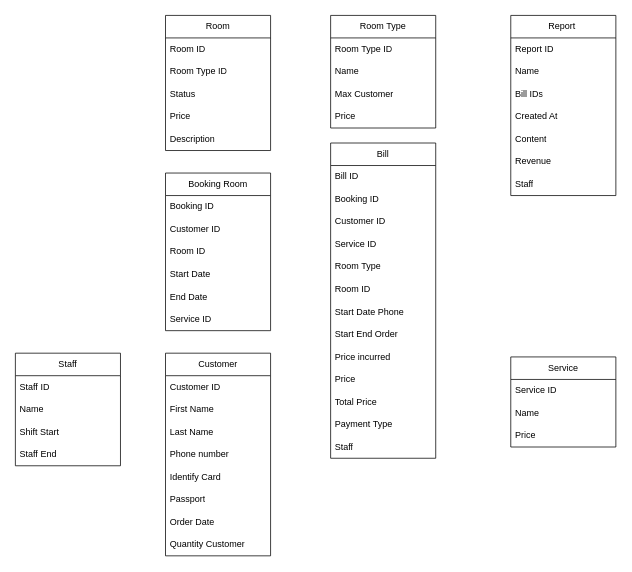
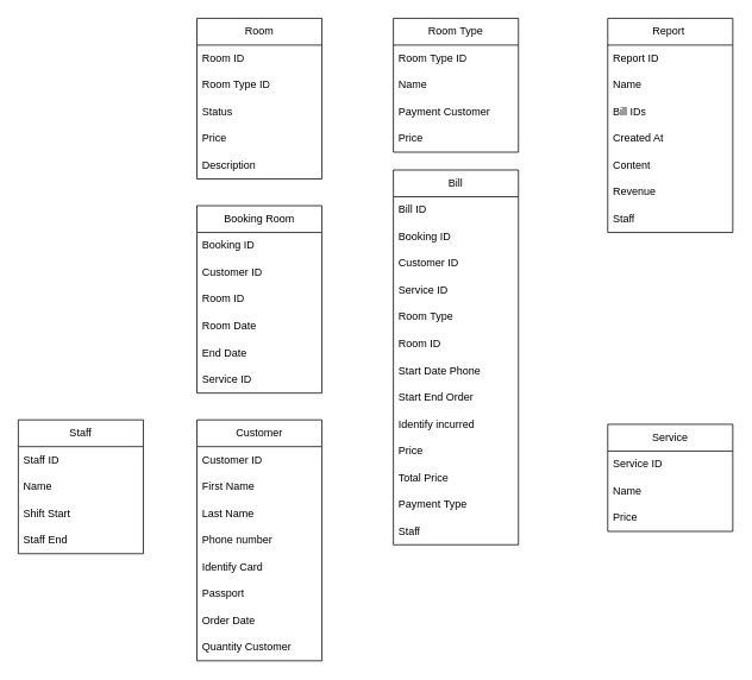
  <mxCell id="0" />
  <mxCell id="1" parent="0" />
  <mxCell id="2" value="Room" style="swimlane;fontStyle=0;childLayout=stackLayout;horizontal=1;startSize=30;horizontalStack=0;resizeParent=1;resizeParentMax=0;resizeLast=0;collapsible=1;marginBottom=0;whiteSpace=wrap;html=1;" vertex="1" parent="1"><mxGeometry x="220" y="20" width="140" height="180" as="geometry" /></mxCell>
  <mxCell id="3" value="Room ID" style="text;strokeColor=none;fillColor=none;align=left;verticalAlign=middle;spacingLeft=4;spacingRight=4;overflow=hidden;points=[[0,0.5],[1,0.5]];portConstraint=eastwest;rotatable=0;whiteSpace=wrap;html=1;" vertex="1" parent="2"><mxGeometry y="30" width="140" height="30" as="geometry" /></mxCell>
  <mxCell id="4" value="Room Type ID" style="text;strokeColor=none;fillColor=none;align=left;verticalAlign=middle;spacingLeft=4;spacingRight=4;overflow=hidden;points=[[0,0.5],[1,0.5]];portConstraint=eastwest;rotatable=0;whiteSpace=wrap;html=1;" vertex="1" parent="2"><mxGeometry y="60" width="140" height="30" as="geometry" /></mxCell>
  <mxCell id="5" value="Status" style="text;strokeColor=none;fillColor=none;align=left;verticalAlign=middle;spacingLeft=4;spacingRight=4;overflow=hidden;points=[[0,0.5],[1,0.5]];portConstraint=eastwest;rotatable=0;whiteSpace=wrap;html=1;" vertex="1" parent="2"><mxGeometry y="90" width="140" height="30" as="geometry" /></mxCell>
  <mxCell id="6" value="Price" style="text;strokeColor=none;fillColor=none;align=left;verticalAlign=middle;spacingLeft=4;spacingRight=4;overflow=hidden;points=[[0,0.5],[1,0.5]];portConstraint=eastwest;rotatable=0;whiteSpace=wrap;html=1;" vertex="1" parent="2"><mxGeometry y="120" width="140" height="30" as="geometry" /></mxCell>
  <mxCell id="7" value="Description" style="text;strokeColor=none;fillColor=none;align=left;verticalAlign=middle;spacingLeft=4;spacingRight=4;overflow=hidden;points=[[0,0.5],[1,0.5]];portConstraint=eastwest;rotatable=0;whiteSpace=wrap;html=1;" vertex="1" parent="2"><mxGeometry y="150" width="140" height="30" as="geometry" /></mxCell>
  <mxCell id="8" value="Customer" style="swimlane;fontStyle=0;childLayout=stackLayout;horizontal=1;startSize=30;horizontalStack=0;resizeParent=1;resizeParentMax=0;resizeLast=0;collapsible=1;marginBottom=0;whiteSpace=wrap;html=1;" vertex="1" parent="1"><mxGeometry x="220" y="470" width="140" height="270" as="geometry" /></mxCell>
  <mxCell id="9" value="Customer ID" style="text;strokeColor=none;fillColor=none;align=left;verticalAlign=middle;spacingLeft=4;spacingRight=4;overflow=hidden;points=[[0,0.5],[1,0.5]];portConstraint=eastwest;rotatable=0;whiteSpace=wrap;html=1;" vertex="1" parent="8"><mxGeometry y="30" width="140" height="30" as="geometry" /></mxCell>
  <mxCell id="10" value="First Name" style="text;strokeColor=none;fillColor=none;align=left;verticalAlign=middle;spacingLeft=4;spacingRight=4;overflow=hidden;points=[[0,0.5],[1,0.5]];portConstraint=eastwest;rotatable=0;whiteSpace=wrap;html=1;" vertex="1" parent="8"><mxGeometry y="60" width="140" height="30" as="geometry" /></mxCell>
  <mxCell id="11" value="Last Name" style="text;strokeColor=none;fillColor=none;align=left;verticalAlign=middle;spacingLeft=4;spacingRight=4;overflow=hidden;points=[[0,0.5],[1,0.5]];portConstraint=eastwest;rotatable=0;whiteSpace=wrap;html=1;" vertex="1" parent="8"><mxGeometry y="90" width="140" height="30" as="geometry" /></mxCell>
  <mxCell id="12" value="Phone number" style="text;strokeColor=none;fillColor=none;align=left;verticalAlign=middle;spacingLeft=4;spacingRight=4;overflow=hidden;points=[[0,0.5],[1,0.5]];portConstraint=eastwest;rotatable=0;whiteSpace=wrap;html=1;" vertex="1" parent="8"><mxGeometry y="120" width="140" height="30" as="geometry" /></mxCell>
  <mxCell id="13" value="Identify Card" style="text;strokeColor=none;fillColor=none;align=left;verticalAlign=middle;spacingLeft=4;spacingRight=4;overflow=hidden;points=[[0,0.5],[1,0.5]];portConstraint=eastwest;rotatable=0;whiteSpace=wrap;html=1;" vertex="1" parent="8"><mxGeometry y="150" width="140" height="30" as="geometry" /></mxCell>
  <mxCell id="14" value="Passport" style="text;strokeColor=none;fillColor=none;align=left;verticalAlign=middle;spacingLeft=4;spacingRight=4;overflow=hidden;points=[[0,0.5],[1,0.5]];portConstraint=eastwest;rotatable=0;whiteSpace=wrap;html=1;" vertex="1" parent="8"><mxGeometry y="180" width="140" height="30" as="geometry" /></mxCell>
  <mxCell id="15" value="Order Date" style="text;strokeColor=none;fillColor=none;align=left;verticalAlign=middle;spacingLeft=4;spacingRight=4;overflow=hidden;points=[[0,0.5],[1,0.5]];portConstraint=eastwest;rotatable=0;whiteSpace=wrap;html=1;" vertex="1" parent="8"><mxGeometry y="210" width="140" height="30" as="geometry" /></mxCell>
  <mxCell id="16" value="Quantity&amp;nbsp;Customer" style="text;strokeColor=none;fillColor=none;align=left;verticalAlign=middle;spacingLeft=4;spacingRight=4;overflow=hidden;points=[[0,0.5],[1,0.5]];portConstraint=eastwest;rotatable=0;whiteSpace=wrap;html=1;" vertex="1" parent="8"><mxGeometry y="240" width="140" height="30" as="geometry" /></mxCell>
  <mxCell id="17" value="Booking Room" style="swimlane;fontStyle=0;childLayout=stackLayout;horizontal=1;startSize=30;horizontalStack=0;resizeParent=1;resizeParentMax=0;resizeLast=0;collapsible=1;marginBottom=0;whiteSpace=wrap;html=1;" vertex="1" parent="1"><mxGeometry x="220" y="230" width="140" height="210" as="geometry" /></mxCell>
  <mxCell id="18" value="Booking ID" style="text;strokeColor=none;fillColor=none;align=left;verticalAlign=middle;spacingLeft=4;spacingRight=4;overflow=hidden;points=[[0,0.5],[1,0.5]];portConstraint=eastwest;rotatable=0;whiteSpace=wrap;html=1;" vertex="1" parent="17"><mxGeometry y="30" width="140" height="30" as="geometry" /></mxCell>
  <mxCell id="19" value="Customer ID" style="text;strokeColor=none;fillColor=none;align=left;verticalAlign=middle;spacingLeft=4;spacingRight=4;overflow=hidden;points=[[0,0.5],[1,0.5]];portConstraint=eastwest;rotatable=0;whiteSpace=wrap;html=1;" vertex="1" parent="17"><mxGeometry y="60" width="140" height="30" as="geometry" /></mxCell>
  <mxCell id="20" value="Room ID" style="text;strokeColor=none;fillColor=none;align=left;verticalAlign=middle;spacingLeft=4;spacingRight=4;overflow=hidden;points=[[0,0.5],[1,0.5]];portConstraint=eastwest;rotatable=0;whiteSpace=wrap;html=1;" vertex="1" parent="17"><mxGeometry y="90" width="140" height="30" as="geometry" /></mxCell>
- <mxCell id="21" value="Start Date" style="text;strokeColor=none;fillColor=none;align=left;verticalAlign=middle;spacingLeft=4;spacingRight=4;overflow=hidden;points=[[0,0.5],[1,0.5]];portConstraint=eastwest;rotatable=0;whiteSpace=wrap;html=1;" vertex="1" parent="17"><mxGeometry y="120" width="140" height="30" as="geometry" /></mxCell>
+ <mxCell id="21" value="Room Date" style="text;strokeColor=none;fillColor=none;align=left;verticalAlign=middle;spacingLeft=4;spacingRight=4;overflow=hidden;points=[[0,0.5],[1,0.5]];portConstraint=eastwest;rotatable=0;whiteSpace=wrap;html=1;" vertex="1" parent="17"><mxGeometry y="120" width="140" height="30" as="geometry" /></mxCell>
  <mxCell id="22" value="End Date" style="text;strokeColor=none;fillColor=none;align=left;verticalAlign=middle;spacingLeft=4;spacingRight=4;overflow=hidden;points=[[0,0.5],[1,0.5]];portConstraint=eastwest;rotatable=0;whiteSpace=wrap;html=1;" vertex="1" parent="17"><mxGeometry y="150" width="140" height="30" as="geometry" /></mxCell>
  <mxCell id="23" value="Service ID" style="text;strokeColor=none;fillColor=none;align=left;verticalAlign=middle;spacingLeft=4;spacingRight=4;overflow=hidden;points=[[0,0.5],[1,0.5]];portConstraint=eastwest;rotatable=0;whiteSpace=wrap;html=1;" vertex="1" parent="17"><mxGeometry y="180" width="140" height="30" as="geometry" /></mxCell>
  <mxCell id="24" value="Bill" style="swimlane;fontStyle=0;childLayout=stackLayout;horizontal=1;startSize=30;horizontalStack=0;resizeParent=1;resizeParentMax=0;resizeLast=0;collapsible=1;marginBottom=0;whiteSpace=wrap;html=1;" vertex="1" parent="1"><mxGeometry x="440" y="190" width="140" height="420" as="geometry" /></mxCell>
  <mxCell id="25" value="Bill ID" style="text;strokeColor=none;fillColor=none;align=left;verticalAlign=middle;spacingLeft=4;spacingRight=4;overflow=hidden;points=[[0,0.5],[1,0.5]];portConstraint=eastwest;rotatable=0;whiteSpace=wrap;html=1;" vertex="1" parent="24"><mxGeometry y="30" width="140" height="30" as="geometry" /></mxCell>
  <mxCell id="26" value="Booking ID" style="text;strokeColor=none;fillColor=none;align=left;verticalAlign=middle;spacingLeft=4;spacingRight=4;overflow=hidden;points=[[0,0.5],[1,0.5]];portConstraint=eastwest;rotatable=0;whiteSpace=wrap;html=1;" vertex="1" parent="24"><mxGeometry y="60" width="140" height="30" as="geometry" /></mxCell>
  <mxCell id="27" value="Customer ID" style="text;strokeColor=none;fillColor=none;align=left;verticalAlign=middle;spacingLeft=4;spacingRight=4;overflow=hidden;points=[[0,0.5],[1,0.5]];portConstraint=eastwest;rotatable=0;whiteSpace=wrap;html=1;" vertex="1" parent="24"><mxGeometry y="90" width="140" height="30" as="geometry" /></mxCell>
  <mxCell id="28" value="Service ID" style="text;strokeColor=none;fillColor=none;align=left;verticalAlign=middle;spacingLeft=4;spacingRight=4;overflow=hidden;points=[[0,0.5],[1,0.5]];portConstraint=eastwest;rotatable=0;whiteSpace=wrap;html=1;" vertex="1" parent="24"><mxGeometry y="120" width="140" height="30" as="geometry" /></mxCell>
  <mxCell id="29" value="Room Type" style="text;strokeColor=none;fillColor=none;align=left;verticalAlign=middle;spacingLeft=4;spacingRight=4;overflow=hidden;points=[[0,0.5],[1,0.5]];portConstraint=eastwest;rotatable=0;whiteSpace=wrap;html=1;" vertex="1" parent="24"><mxGeometry y="150" width="140" height="30" as="geometry" /></mxCell>
  <mxCell id="30" value="Room ID" style="text;strokeColor=none;fillColor=none;align=left;verticalAlign=middle;spacingLeft=4;spacingRight=4;overflow=hidden;points=[[0,0.5],[1,0.5]];portConstraint=eastwest;rotatable=0;whiteSpace=wrap;html=1;" vertex="1" parent="24"><mxGeometry y="180" width="140" height="30" as="geometry" /></mxCell>
  <mxCell id="31" value="Start Date Phone" style="text;strokeColor=none;fillColor=none;align=left;verticalAlign=middle;spacingLeft=4;spacingRight=4;overflow=hidden;points=[[0,0.5],[1,0.5]];portConstraint=eastwest;rotatable=0;whiteSpace=wrap;html=1;" vertex="1" parent="24"><mxGeometry y="210" width="140" height="30" as="geometry" /></mxCell>
  <mxCell id="32" value="Start End Order" style="text;strokeColor=none;fillColor=none;align=left;verticalAlign=middle;spacingLeft=4;spacingRight=4;overflow=hidden;points=[[0,0.5],[1,0.5]];portConstraint=eastwest;rotatable=0;whiteSpace=wrap;html=1;" vertex="1" parent="24"><mxGeometry y="240" width="140" height="30" as="geometry" /></mxCell>
- <mxCell id="33" value="Price incurred" style="text;strokeColor=none;fillColor=none;align=left;verticalAlign=middle;spacingLeft=4;spacingRight=4;overflow=hidden;points=[[0,0.5],[1,0.5]];portConstraint=eastwest;rotatable=0;whiteSpace=wrap;html=1;" vertex="1" parent="24"><mxGeometry y="270" width="140" height="30" as="geometry" /></mxCell>
+ <mxCell id="33" value="Identify incurred" style="text;strokeColor=none;fillColor=none;align=left;verticalAlign=middle;spacingLeft=4;spacingRight=4;overflow=hidden;points=[[0,0.5],[1,0.5]];portConstraint=eastwest;rotatable=0;whiteSpace=wrap;html=1;" vertex="1" parent="24"><mxGeometry y="270" width="140" height="30" as="geometry" /></mxCell>
  <mxCell id="34" value="Price" style="text;strokeColor=none;fillColor=none;align=left;verticalAlign=middle;spacingLeft=4;spacingRight=4;overflow=hidden;points=[[0,0.5],[1,0.5]];portConstraint=eastwest;rotatable=0;whiteSpace=wrap;html=1;" vertex="1" parent="24"><mxGeometry y="300" width="140" height="30" as="geometry" /></mxCell>
  <mxCell id="35" value="Total Price" style="text;strokeColor=none;fillColor=none;align=left;verticalAlign=middle;spacingLeft=4;spacingRight=4;overflow=hidden;points=[[0,0.5],[1,0.5]];portConstraint=eastwest;rotatable=0;whiteSpace=wrap;html=1;" vertex="1" parent="24"><mxGeometry y="330" width="140" height="30" as="geometry" /></mxCell>
  <mxCell id="36" value="Payment Type" style="text;strokeColor=none;fillColor=none;align=left;verticalAlign=middle;spacingLeft=4;spacingRight=4;overflow=hidden;points=[[0,0.5],[1,0.5]];portConstraint=eastwest;rotatable=0;whiteSpace=wrap;html=1;" vertex="1" parent="24"><mxGeometry y="360" width="140" height="30" as="geometry" /></mxCell>
  <mxCell id="37" value="Staff" style="text;strokeColor=none;fillColor=none;align=left;verticalAlign=middle;spacingLeft=4;spacingRight=4;overflow=hidden;points=[[0,0.5],[1,0.5]];portConstraint=eastwest;rotatable=0;whiteSpace=wrap;html=1;" vertex="1" parent="24"><mxGeometry y="390" width="140" height="30" as="geometry" /></mxCell>
  <mxCell id="38" value="Room Type" style="swimlane;fontStyle=0;childLayout=stackLayout;horizontal=1;startSize=30;horizontalStack=0;resizeParent=1;resizeParentMax=0;resizeLast=0;collapsible=1;marginBottom=0;whiteSpace=wrap;html=1;" vertex="1" parent="1"><mxGeometry x="440" y="20" width="140" height="150" as="geometry" /></mxCell>
  <mxCell id="39" value="Room Type ID" style="text;strokeColor=none;fillColor=none;align=left;verticalAlign=middle;spacingLeft=4;spacingRight=4;overflow=hidden;points=[[0,0.5],[1,0.5]];portConstraint=eastwest;rotatable=0;whiteSpace=wrap;html=1;" vertex="1" parent="38"><mxGeometry y="30" width="140" height="30" as="geometry" /></mxCell>
  <mxCell id="40" value="Name" style="text;strokeColor=none;fillColor=none;align=left;verticalAlign=middle;spacingLeft=4;spacingRight=4;overflow=hidden;points=[[0,0.5],[1,0.5]];portConstraint=eastwest;rotatable=0;whiteSpace=wrap;html=1;" vertex="1" parent="38"><mxGeometry y="60" width="140" height="30" as="geometry" /></mxCell>
- <mxCell id="41" value="Max Customer" style="text;strokeColor=none;fillColor=none;align=left;verticalAlign=middle;spacingLeft=4;spacingRight=4;overflow=hidden;points=[[0,0.5],[1,0.5]];portConstraint=eastwest;rotatable=0;whiteSpace=wrap;html=1;" vertex="1" parent="38"><mxGeometry y="90" width="140" height="30" as="geometry" /></mxCell>
+ <mxCell id="41" value="Payment Customer" style="text;strokeColor=none;fillColor=none;align=left;verticalAlign=middle;spacingLeft=4;spacingRight=4;overflow=hidden;points=[[0,0.5],[1,0.5]];portConstraint=eastwest;rotatable=0;whiteSpace=wrap;html=1;" vertex="1" parent="38"><mxGeometry y="90" width="140" height="30" as="geometry" /></mxCell>
  <mxCell id="42" value="Price" style="text;strokeColor=none;fillColor=none;align=left;verticalAlign=middle;spacingLeft=4;spacingRight=4;overflow=hidden;points=[[0,0.5],[1,0.5]];portConstraint=eastwest;rotatable=0;whiteSpace=wrap;html=1;" vertex="1" parent="38"><mxGeometry y="120" width="140" height="30" as="geometry" /></mxCell>
  <mxCell id="43" value="Report&amp;nbsp;" style="swimlane;fontStyle=0;childLayout=stackLayout;horizontal=1;startSize=30;horizontalStack=0;resizeParent=1;resizeParentMax=0;resizeLast=0;collapsible=1;marginBottom=0;whiteSpace=wrap;html=1;" vertex="1" parent="1"><mxGeometry x="680" y="20" width="140" height="240" as="geometry" /></mxCell>
  <mxCell id="44" value="Report ID" style="text;strokeColor=none;fillColor=none;align=left;verticalAlign=middle;spacingLeft=4;spacingRight=4;overflow=hidden;points=[[0,0.5],[1,0.5]];portConstraint=eastwest;rotatable=0;whiteSpace=wrap;html=1;" vertex="1" parent="43"><mxGeometry y="30" width="140" height="30" as="geometry" /></mxCell>
  <mxCell id="45" value="Name" style="text;strokeColor=none;fillColor=none;align=left;verticalAlign=middle;spacingLeft=4;spacingRight=4;overflow=hidden;points=[[0,0.5],[1,0.5]];portConstraint=eastwest;rotatable=0;whiteSpace=wrap;html=1;" vertex="1" parent="43"><mxGeometry y="60" width="140" height="30" as="geometry" /></mxCell>
  <mxCell id="46" value="Bill IDs" style="text;strokeColor=none;fillColor=none;align=left;verticalAlign=middle;spacingLeft=4;spacingRight=4;overflow=hidden;points=[[0,0.5],[1,0.5]];portConstraint=eastwest;rotatable=0;whiteSpace=wrap;html=1;" vertex="1" parent="43"><mxGeometry y="90" width="140" height="30" as="geometry" /></mxCell>
  <mxCell id="47" value="Created At" style="text;strokeColor=none;fillColor=none;align=left;verticalAlign=middle;spacingLeft=4;spacingRight=4;overflow=hidden;points=[[0,0.5],[1,0.5]];portConstraint=eastwest;rotatable=0;whiteSpace=wrap;html=1;" vertex="1" parent="43"><mxGeometry y="120" width="140" height="30" as="geometry" /></mxCell>
  <mxCell id="48" value="Content" style="text;strokeColor=none;fillColor=none;align=left;verticalAlign=middle;spacingLeft=4;spacingRight=4;overflow=hidden;points=[[0,0.5],[1,0.5]];portConstraint=eastwest;rotatable=0;whiteSpace=wrap;html=1;" vertex="1" parent="43"><mxGeometry y="150" width="140" height="30" as="geometry" /></mxCell>
  <mxCell id="49" value="Revenue" style="text;strokeColor=none;fillColor=none;align=left;verticalAlign=middle;spacingLeft=4;spacingRight=4;overflow=hidden;points=[[0,0.5],[1,0.5]];portConstraint=eastwest;rotatable=0;whiteSpace=wrap;html=1;" vertex="1" parent="43"><mxGeometry y="180" width="140" height="30" as="geometry" /></mxCell>
  <mxCell id="50" value="Staff" style="text;strokeColor=none;fillColor=none;align=left;verticalAlign=middle;spacingLeft=4;spacingRight=4;overflow=hidden;points=[[0,0.5],[1,0.5]];portConstraint=eastwest;rotatable=0;whiteSpace=wrap;html=1;" vertex="1" parent="43"><mxGeometry y="210" width="140" height="30" as="geometry" /></mxCell>
  <mxCell id="51" value="Service" style="swimlane;fontStyle=0;childLayout=stackLayout;horizontal=1;startSize=30;horizontalStack=0;resizeParent=1;resizeParentMax=0;resizeLast=0;collapsible=1;marginBottom=0;whiteSpace=wrap;html=1;" vertex="1" parent="1"><mxGeometry x="680" y="475" width="140" height="120" as="geometry" /></mxCell>
  <mxCell id="52" value="Service ID" style="text;strokeColor=none;fillColor=none;align=left;verticalAlign=middle;spacingLeft=4;spacingRight=4;overflow=hidden;points=[[0,0.5],[1,0.5]];portConstraint=eastwest;rotatable=0;whiteSpace=wrap;html=1;" vertex="1" parent="51"><mxGeometry y="30" width="140" height="30" as="geometry" /></mxCell>
  <mxCell id="53" value="Name" style="text;strokeColor=none;fillColor=none;align=left;verticalAlign=middle;spacingLeft=4;spacingRight=4;overflow=hidden;points=[[0,0.5],[1,0.5]];portConstraint=eastwest;rotatable=0;whiteSpace=wrap;html=1;" vertex="1" parent="51"><mxGeometry y="60" width="140" height="30" as="geometry" /></mxCell>
  <mxCell id="54" value="Price" style="text;strokeColor=none;fillColor=none;align=left;verticalAlign=middle;spacingLeft=4;spacingRight=4;overflow=hidden;points=[[0,0.5],[1,0.5]];portConstraint=eastwest;rotatable=0;whiteSpace=wrap;html=1;" vertex="1" parent="51"><mxGeometry y="90" width="140" height="30" as="geometry" /></mxCell>
  <mxCell id="55" value="Staff" style="swimlane;fontStyle=0;childLayout=stackLayout;horizontal=1;startSize=30;horizontalStack=0;resizeParent=1;resizeParentMax=0;resizeLast=0;collapsible=1;marginBottom=0;whiteSpace=wrap;html=1;" vertex="1" parent="1"><mxGeometry x="20" y="470" width="140" height="150" as="geometry" /></mxCell>
  <mxCell id="56" value="Staff ID" style="text;strokeColor=none;fillColor=none;align=left;verticalAlign=middle;spacingLeft=4;spacingRight=4;overflow=hidden;points=[[0,0.5],[1,0.5]];portConstraint=eastwest;rotatable=0;whiteSpace=wrap;html=1;" vertex="1" parent="55"><mxGeometry y="30" width="140" height="30" as="geometry" /></mxCell>
  <mxCell id="57" value="Name" style="text;strokeColor=none;fillColor=none;align=left;verticalAlign=middle;spacingLeft=4;spacingRight=4;overflow=hidden;points=[[0,0.5],[1,0.5]];portConstraint=eastwest;rotatable=0;whiteSpace=wrap;html=1;" vertex="1" parent="55"><mxGeometry y="60" width="140" height="30" as="geometry" /></mxCell>
  <mxCell id="58" value="Shift Start" style="text;strokeColor=none;fillColor=none;align=left;verticalAlign=middle;spacingLeft=4;spacingRight=4;overflow=hidden;points=[[0,0.5],[1,0.5]];portConstraint=eastwest;rotatable=0;whiteSpace=wrap;html=1;" vertex="1" parent="55"><mxGeometry y="90" width="140" height="30" as="geometry" /></mxCell>
  <mxCell id="59" value="Staff End" style="text;strokeColor=none;fillColor=none;align=left;verticalAlign=middle;spacingLeft=4;spacingRight=4;overflow=hidden;points=[[0,0.5],[1,0.5]];portConstraint=eastwest;rotatable=0;whiteSpace=wrap;html=1;" vertex="1" parent="55"><mxGeometry y="120" width="140" height="30" as="geometry" /></mxCell>
